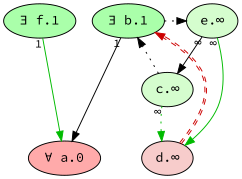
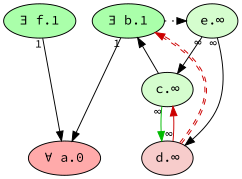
  digraph {
    fontname="Source Code Pro"
    rankdir=TB
    node [fillcolor="#AAFFAA" fontname="Source Code Pro" fontsize=14 style=filled]
    edge [color=black dir=forward fontname="Source Code Pro" fontsize=12 labeldistance=1.5 style=solid taillabel="∞"]
    n1 [fillcolor="#FFAAAA" label="∀ a.0"]
    n2 [label="∃ f.1"]
    n3 [label="∃ b.1"]
    n4 [fillcolor="#d5fdce" label="e.∞"]
    n5 [fillcolor="#d5fdce" label="c.∞"]
    n6 [fillcolor="#f7cccb" label="d.∞"]
    subgraph sub_1 {
      rank=max
      n1
    }
    subgraph sub_2 {
      rank=min
      n2
      n3
    }
-   n2 -> n1 [color="#00BB00" taillabel=1]
+   n2 -> n1 [taillabel=1]
    n3 -> n1 [taillabel=1]
    n3 -> n4 [constraint=false style=dotted taillabel=""]
    n4 -> n5
-   n4 -> n6 [color="#00BB00"]
-   n5 -> n3 [constraint=false style=dotted taillabel=""]
-   n5 -> n6 [color="#00BB00" style=dotted]
+   n4 -> n6
+   n5 -> n3 [constraint=false taillabel=""]
+   n5 -> n6 [color="#00BB00"]
    n6 -> n3 [color="#CC0000:#CC0000" constraint=false style=dashed taillabel=""]
+   n6 -> n5 [color="#CC0000"]
  }
